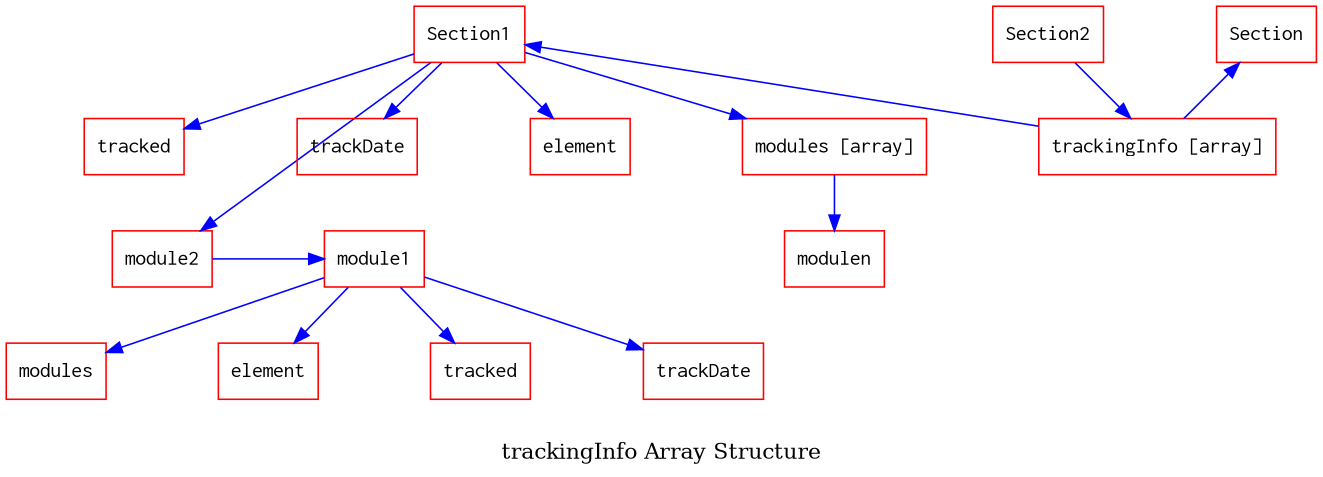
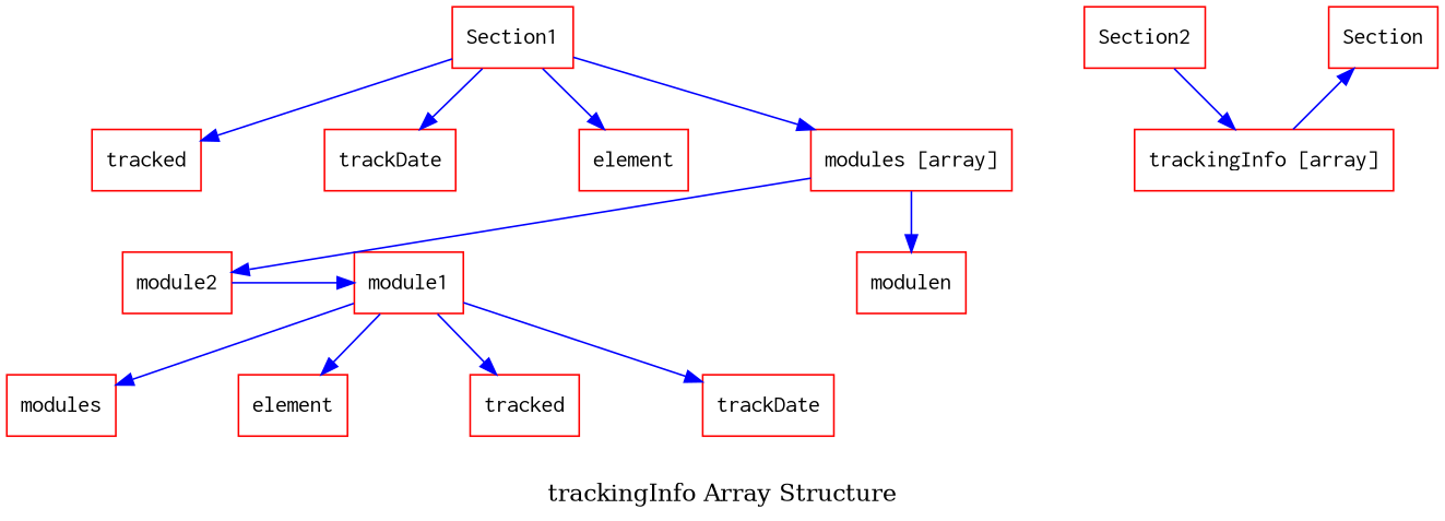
  digraph {
    label="trackingInfo Array Structure"
    nodesep=1.0
    rankdir=TB
    splines=line
    node [color=Red fontname=Courier shape=box]
    edge [color=Blue style=solid]
    Section1
    Section2
    n3 [label=Section]
    module1
    module2
    modulen
    n7 [label=modules]
    n8 [label=element]
    n9 [label=tracked]
    n10 [label=trackDate]
    tracked
    trackDate
    element
    n14 [label="modules [array]"]
    n15 [label="trackingInfo [array]"]
    subgraph sub_1 {
      rank=same
      Section1
      Section2
      n3
    }
    subgraph sub_2 {
      rank=same
      module1
      module2
      modulen
    }
    subgraph sub_3 {
      rank=same
      n7
      n8
      n9
      n10
    }
    Section1 -> tracked
    Section1 -> trackDate
    Section1 -> element
    Section1 -> n14
    Section2 -> n15
    module1 -> n7
    module1 -> n8
    module1 -> n9
    module1 -> n10
    module2 -> module1
-   Section1 -> module2
+   n14 -> module2
    n14 -> modulen
-   n15 -> Section1
    n15 -> n3
  }
